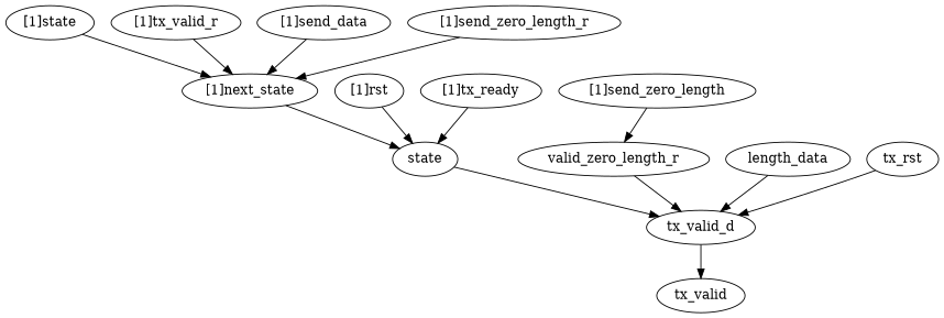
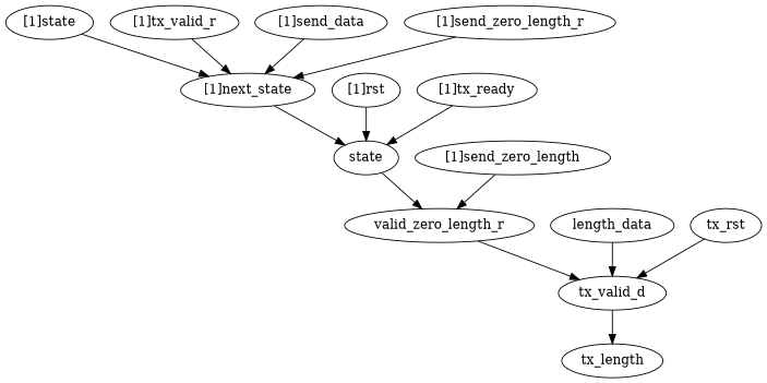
  strict digraph {
    node [complexity=8]
    tx_valid_d [complexity=2 importance=0.0451439656835 rank=0.0225719828418]
-   tx_valid [complexity=0 importance=0.0238554728496 rank=0.0]
+   tx_valid [complexity=0 importance=0.0238554728496 rank=0.0 label=tx_length]
    "[1]state" [importance=2.92848280882 rank=0.366060351102]
    "[1]next_state" [complexity=5 importance=0.414403400132 rank=0.0828806800264]
    state [complexity=3 importance=0.388810733362 rank=0.129603577787]
    "[1]tx_valid_r" [importance=0.44018398901 rank=0.0550229986262]
    "[1]rst" [complexity=4 importance=0.790832493039 rank=0.19770812326]
    "[1]send_data" [complexity=11 importance=1.67082462684 rank=0.151893147895]
    n9 [complexity=4 importance=0.110104536301 label=valid_zero_length_r rank=0.0275261340753]
    n10 [complexity=5 importance=0.148642923366 label=length_data rank=0.0297285846733]
    "[1]send_zero_length_r" [complexity=7 importance=0.848623405198 rank=0.121231915028]
    n12 [complexity=3 importance=0.0583549919994 label=tx_rst rank=0.0194516639998]
    "[1]send_zero_length" [complexity=6 importance=0.123315562617 rank=0.0205525937695]
    "[1]tx_ready" [complexity=10 importance=1.25642122671 rank=0.125642122671]
    tx_valid_d -> tx_valid
    "[1]state" -> "[1]next_state"
    "[1]next_state" -> state
-   state -> tx_valid_d
+   state -> n9
    "[1]tx_valid_r" -> "[1]next_state"
    "[1]rst" -> state
    "[1]send_data" -> "[1]next_state"
    n9 -> tx_valid_d
    n10 -> tx_valid_d
    "[1]send_zero_length_r" -> "[1]next_state"
    n12 -> tx_valid_d
    "[1]send_zero_length" -> n9
    "[1]tx_ready" -> state
  }
